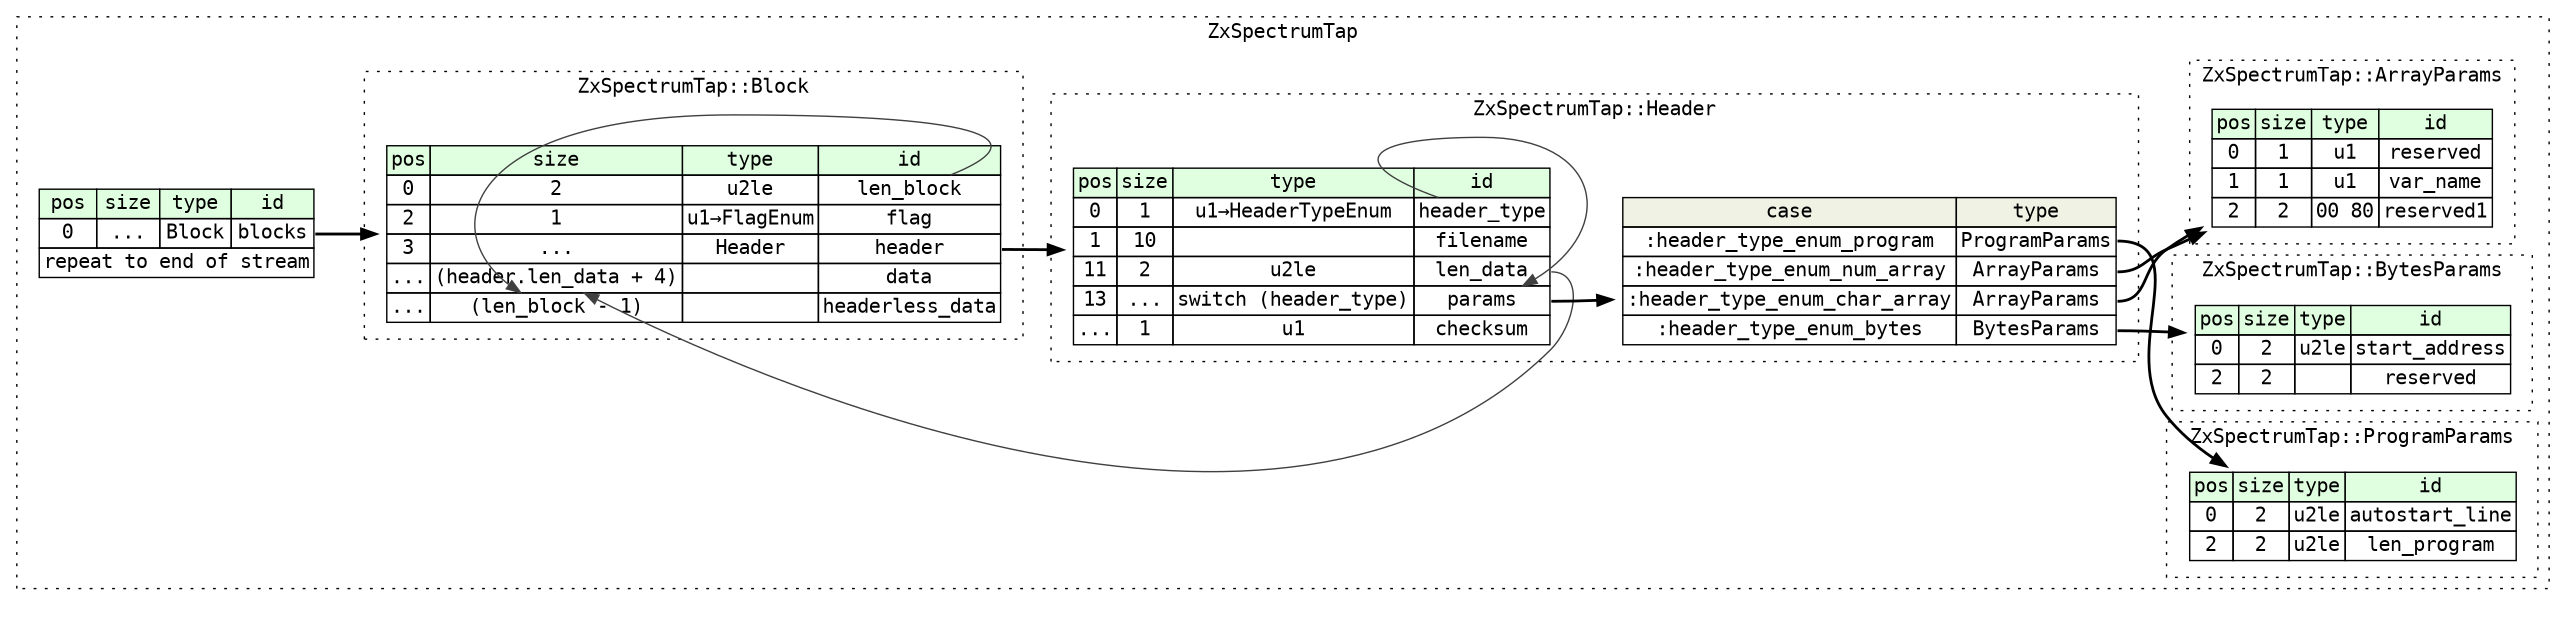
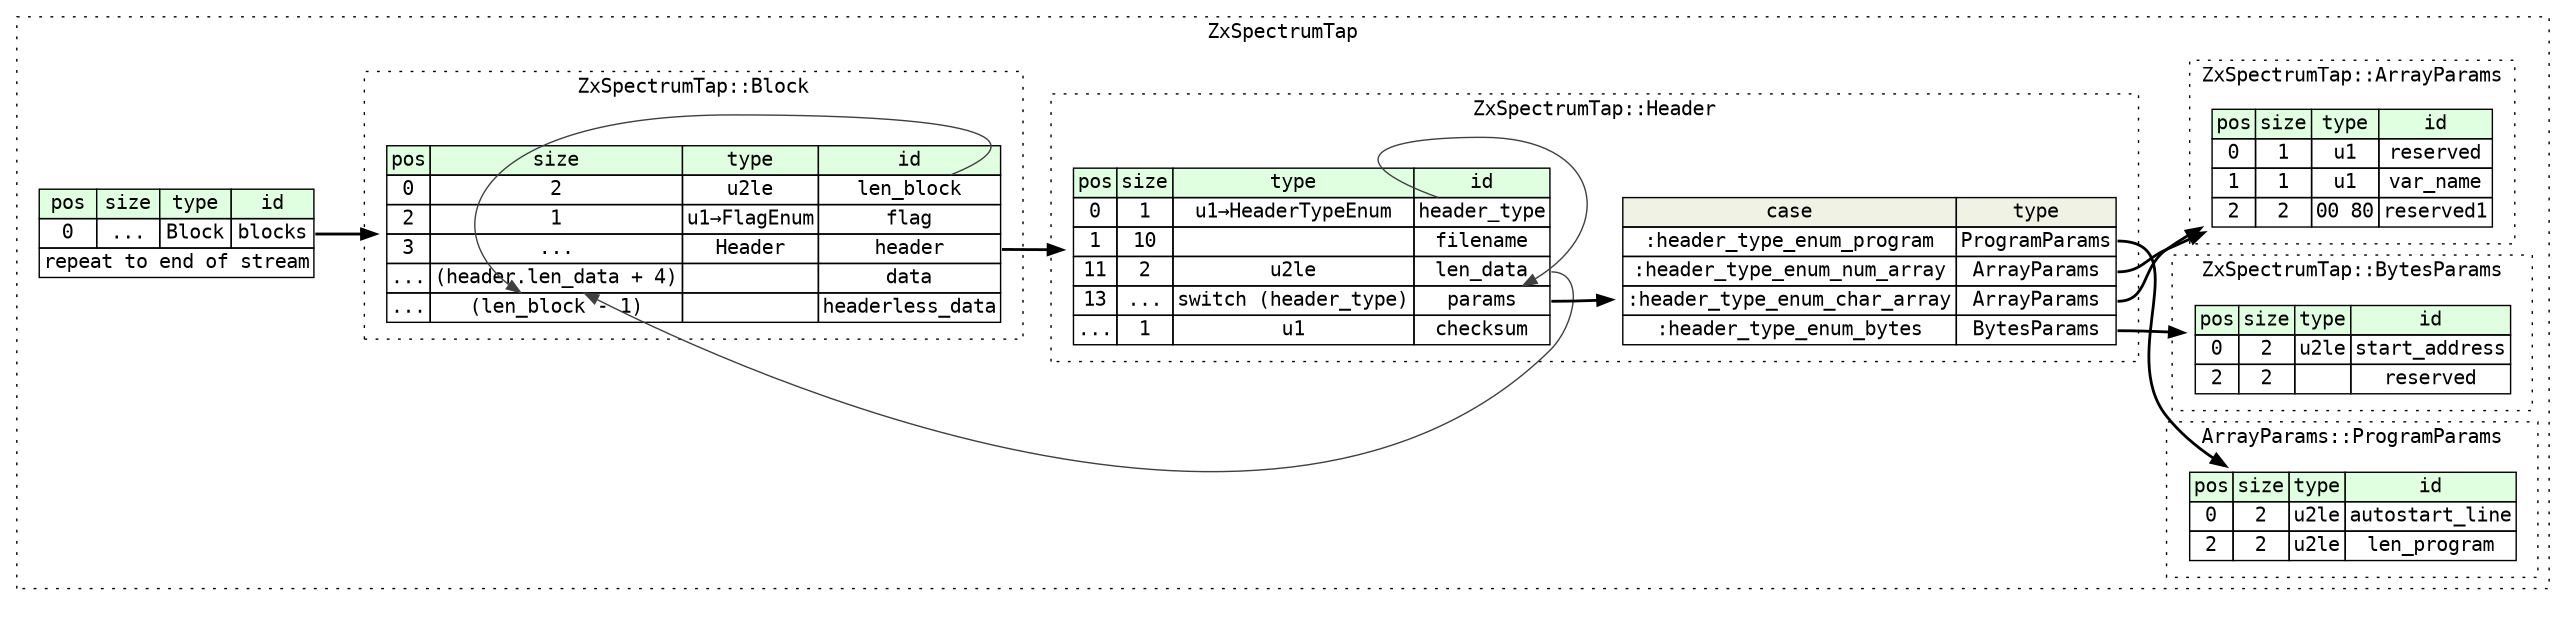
  digraph {
    rankdir=LR
    fontname="DejaVu Sans Mono"
    node [shape=plaintext fontname="DejaVu Sans Mono"]
    edge [fontname="DejaVu Sans Mono" style=bold]
    n1 [label=<<TABLE BORDER="0" CELLBORDER="1" CELLSPACING="0"> 				<TR><TD BGCOLOR="#E0FFE0">pos</TD><TD BGCOLOR="#E0FFE0">size</TD><TD BGCOLOR="#E0FFE0">type</TD><TD BGCOLOR="#E0FFE0">id</TD></TR> 				<TR><TD PORT="len_block_pos">0</TD><TD PORT="len_block_size">2</TD><TD>u2le</TD><TD PORT="len_block_type">len_block</TD></TR> 				<TR><TD PORT="flag_pos">2</TD><TD PORT="flag_size">1</TD><TD>u1→FlagEnum</TD><TD PORT="flag_type">flag</TD></TR> 				<TR><TD PORT="header_pos">3</TD><TD PORT="header_size">...</TD><TD>Header</TD><TD PORT="header_type">header</TD></TR> 				<TR><TD PORT="data_pos">...</TD><TD PORT="data_size">(header.len_data + 4)</TD><TD></TD><TD PORT="data_type">data</TD></TR> 				<TR><TD PORT="headerless_data_pos">...</TD><TD PORT="headerless_data_size">(len_block - 1)</TD><TD></TD><TD PORT="headerless_data_type">headerless_data</TD></TR> 			</TABLE>>]
    n2 [label=<<TABLE BORDER="0" CELLBORDER="1" CELLSPACING="0"> 				<TR><TD BGCOLOR="#E0FFE0">pos</TD><TD BGCOLOR="#E0FFE0">size</TD><TD BGCOLOR="#E0FFE0">type</TD><TD BGCOLOR="#E0FFE0">id</TD></TR> 				<TR><TD PORT="autostart_line_pos">0</TD><TD PORT="autostart_line_size">2</TD><TD>u2le</TD><TD PORT="autostart_line_type">autostart_line</TD></TR> 				<TR><TD PORT="len_program_pos">2</TD><TD PORT="len_program_size">2</TD><TD>u2le</TD><TD PORT="len_program_type">len_program</TD></TR> 			</TABLE>>]
    n3 [label=<<TABLE BORDER="0" CELLBORDER="1" CELLSPACING="0"> 				<TR><TD BGCOLOR="#E0FFE0">pos</TD><TD BGCOLOR="#E0FFE0">size</TD><TD BGCOLOR="#E0FFE0">type</TD><TD BGCOLOR="#E0FFE0">id</TD></TR> 				<TR><TD PORT="start_address_pos">0</TD><TD PORT="start_address_size">2</TD><TD>u2le</TD><TD PORT="start_address_type">start_address</TD></TR> 				<TR><TD PORT="reserved_pos">2</TD><TD PORT="reserved_size">2</TD><TD></TD><TD PORT="reserved_type">reserved</TD></TR> 			</TABLE>>]
    n4 [label=<<TABLE BORDER="0" CELLBORDER="1" CELLSPACING="0"> 				<TR><TD BGCOLOR="#E0FFE0">pos</TD><TD BGCOLOR="#E0FFE0">size</TD><TD BGCOLOR="#E0FFE0">type</TD><TD BGCOLOR="#E0FFE0">id</TD></TR> 				<TR><TD PORT="header_type_pos">0</TD><TD PORT="header_type_size">1</TD><TD>u1→HeaderTypeEnum</TD><TD PORT="header_type_type">header_type</TD></TR> 				<TR><TD PORT="filename_pos">1</TD><TD PORT="filename_size">10</TD><TD></TD><TD PORT="filename_type">filename</TD></TR> 				<TR><TD PORT="len_data_pos">11</TD><TD PORT="len_data_size">2</TD><TD>u2le</TD><TD PORT="len_data_type">len_data</TD></TR> 				<TR><TD PORT="params_pos">13</TD><TD PORT="params_size">...</TD><TD>switch (header_type)</TD><TD PORT="params_type">params</TD></TR> 				<TR><TD PORT="checksum_pos">...</TD><TD PORT="checksum_size">1</TD><TD>u1</TD><TD PORT="checksum_type">checksum</TD></TR> 			</TABLE>>]
    n5 [label=<<TABLE BORDER="0" CELLBORDER="1" CELLSPACING="0"> 	<TR><TD BGCOLOR="#F0F2E4">case</TD><TD BGCOLOR="#F0F2E4">type</TD></TR> 	<TR><TD>:header_type_enum_program</TD><TD PORT="case0">ProgramParams</TD></TR> 	<TR><TD>:header_type_enum_num_array</TD><TD PORT="case1">ArrayParams</TD></TR> 	<TR><TD>:header_type_enum_char_array</TD><TD PORT="case2">ArrayParams</TD></TR> 	<TR><TD>:header_type_enum_bytes</TD><TD PORT="case3">BytesParams</TD></TR> </TABLE>>]
    n6 [label=<<TABLE BORDER="0" CELLBORDER="1" CELLSPACING="0"> 				<TR><TD BGCOLOR="#E0FFE0">pos</TD><TD BGCOLOR="#E0FFE0">size</TD><TD BGCOLOR="#E0FFE0">type</TD><TD BGCOLOR="#E0FFE0">id</TD></TR> 				<TR><TD PORT="reserved_pos">0</TD><TD PORT="reserved_size">1</TD><TD>u1</TD><TD PORT="reserved_type">reserved</TD></TR> 				<TR><TD PORT="var_name_pos">1</TD><TD PORT="var_name_size">1</TD><TD>u1</TD><TD PORT="var_name_type">var_name</TD></TR> 				<TR><TD PORT="reserved1_pos">2</TD><TD PORT="reserved1_size">2</TD><TD>00 80</TD><TD PORT="reserved1_type">reserved1</TD></TR> 			</TABLE>>]
    n7 [label=<<TABLE BORDER="0" CELLBORDER="1" CELLSPACING="0"> 			<TR><TD BGCOLOR="#E0FFE0">pos</TD><TD BGCOLOR="#E0FFE0">size</TD><TD BGCOLOR="#E0FFE0">type</TD><TD BGCOLOR="#E0FFE0">id</TD></TR> 			<TR><TD PORT="blocks_pos">0</TD><TD PORT="blocks_size">...</TD><TD>Block</TD><TD PORT="blocks_type">blocks</TD></TR> 			<TR><TD COLSPAN="4" PORT="blocks__repeat">repeat to end of stream</TD></TR> 		</TABLE>>]
    subgraph cluster_1 {
      label=ZxSpectrumTap
      style=dotted
      n7
      subgraph cluster_2 {
        label="ZxSpectrumTap::Block"
        style=dotted
        n1
      }
      subgraph cluster_3 {
-       label="ZxSpectrumTap::ProgramParams"
+       label="ArrayParams::ProgramParams"
        style=dotted
        n2
      }
      subgraph cluster_4 {
        label="ZxSpectrumTap::BytesParams"
        style=dotted
        n3
      }
      subgraph cluster_5 {
        label="ZxSpectrumTap::Header"
        style=dotted
        n4
        n5
      }
      subgraph cluster_6 {
        label="ZxSpectrumTap::ArrayParams"
        style=dotted
        n6
      }
    }
    n1 -> n1 [color="#404040" headport=headerless_data_size tailport=len_block_type style=""]
    n1 -> n4 [tailport=header_type]
    n4 -> n1 [color="#404040" headport=data_size tailport=len_data_type style=""]
    n4 -> n4 [color="#404040" headport=params_type tailport=header_type_type style=""]
    n4 -> n5 [tailport=params_type]
    n5 -> n2 [tailport=case0]
    n5 -> n3 [tailport=case3]
    n5 -> n6 [tailport=case1]
    n5 -> n6 [tailport=case2]
    n7 -> n1 [tailport=blocks_type]
  }
